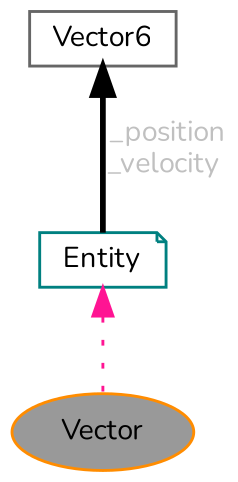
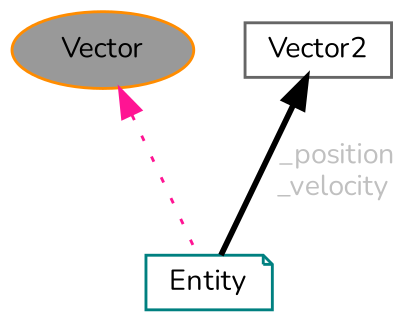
  digraph {
    fontname=Nunito
    node [fillcolor=white fontname=Nunito fontsize=10 style=filled]
    edge [dir=back fontname=Nunito fontsize=10 labelfontname=Helvetica labelfontsize=10]
    n1 [color=darkorange fillcolor=grey60 fontcolor=black height=0.2 label=Vector shape=ellipse width=0.4]
    n2 [color=teal height=0.2 label=Entity shape=note width=0.4]
-   n3 [color=gray40 height=0.2 label=Vector6 shape=box width=0.4]
-   n2 -> n1 [color=deeppink style=dotted]
+   n3 [color=gray40 height=0.2 label=Vector2 shape=box width=0.4]
+   n1 -> n2 [color=deeppink style=dotted]
    n3 -> n2 [color=black fontcolor=grey label=" _position\n_velocity" style=bold]
  }
